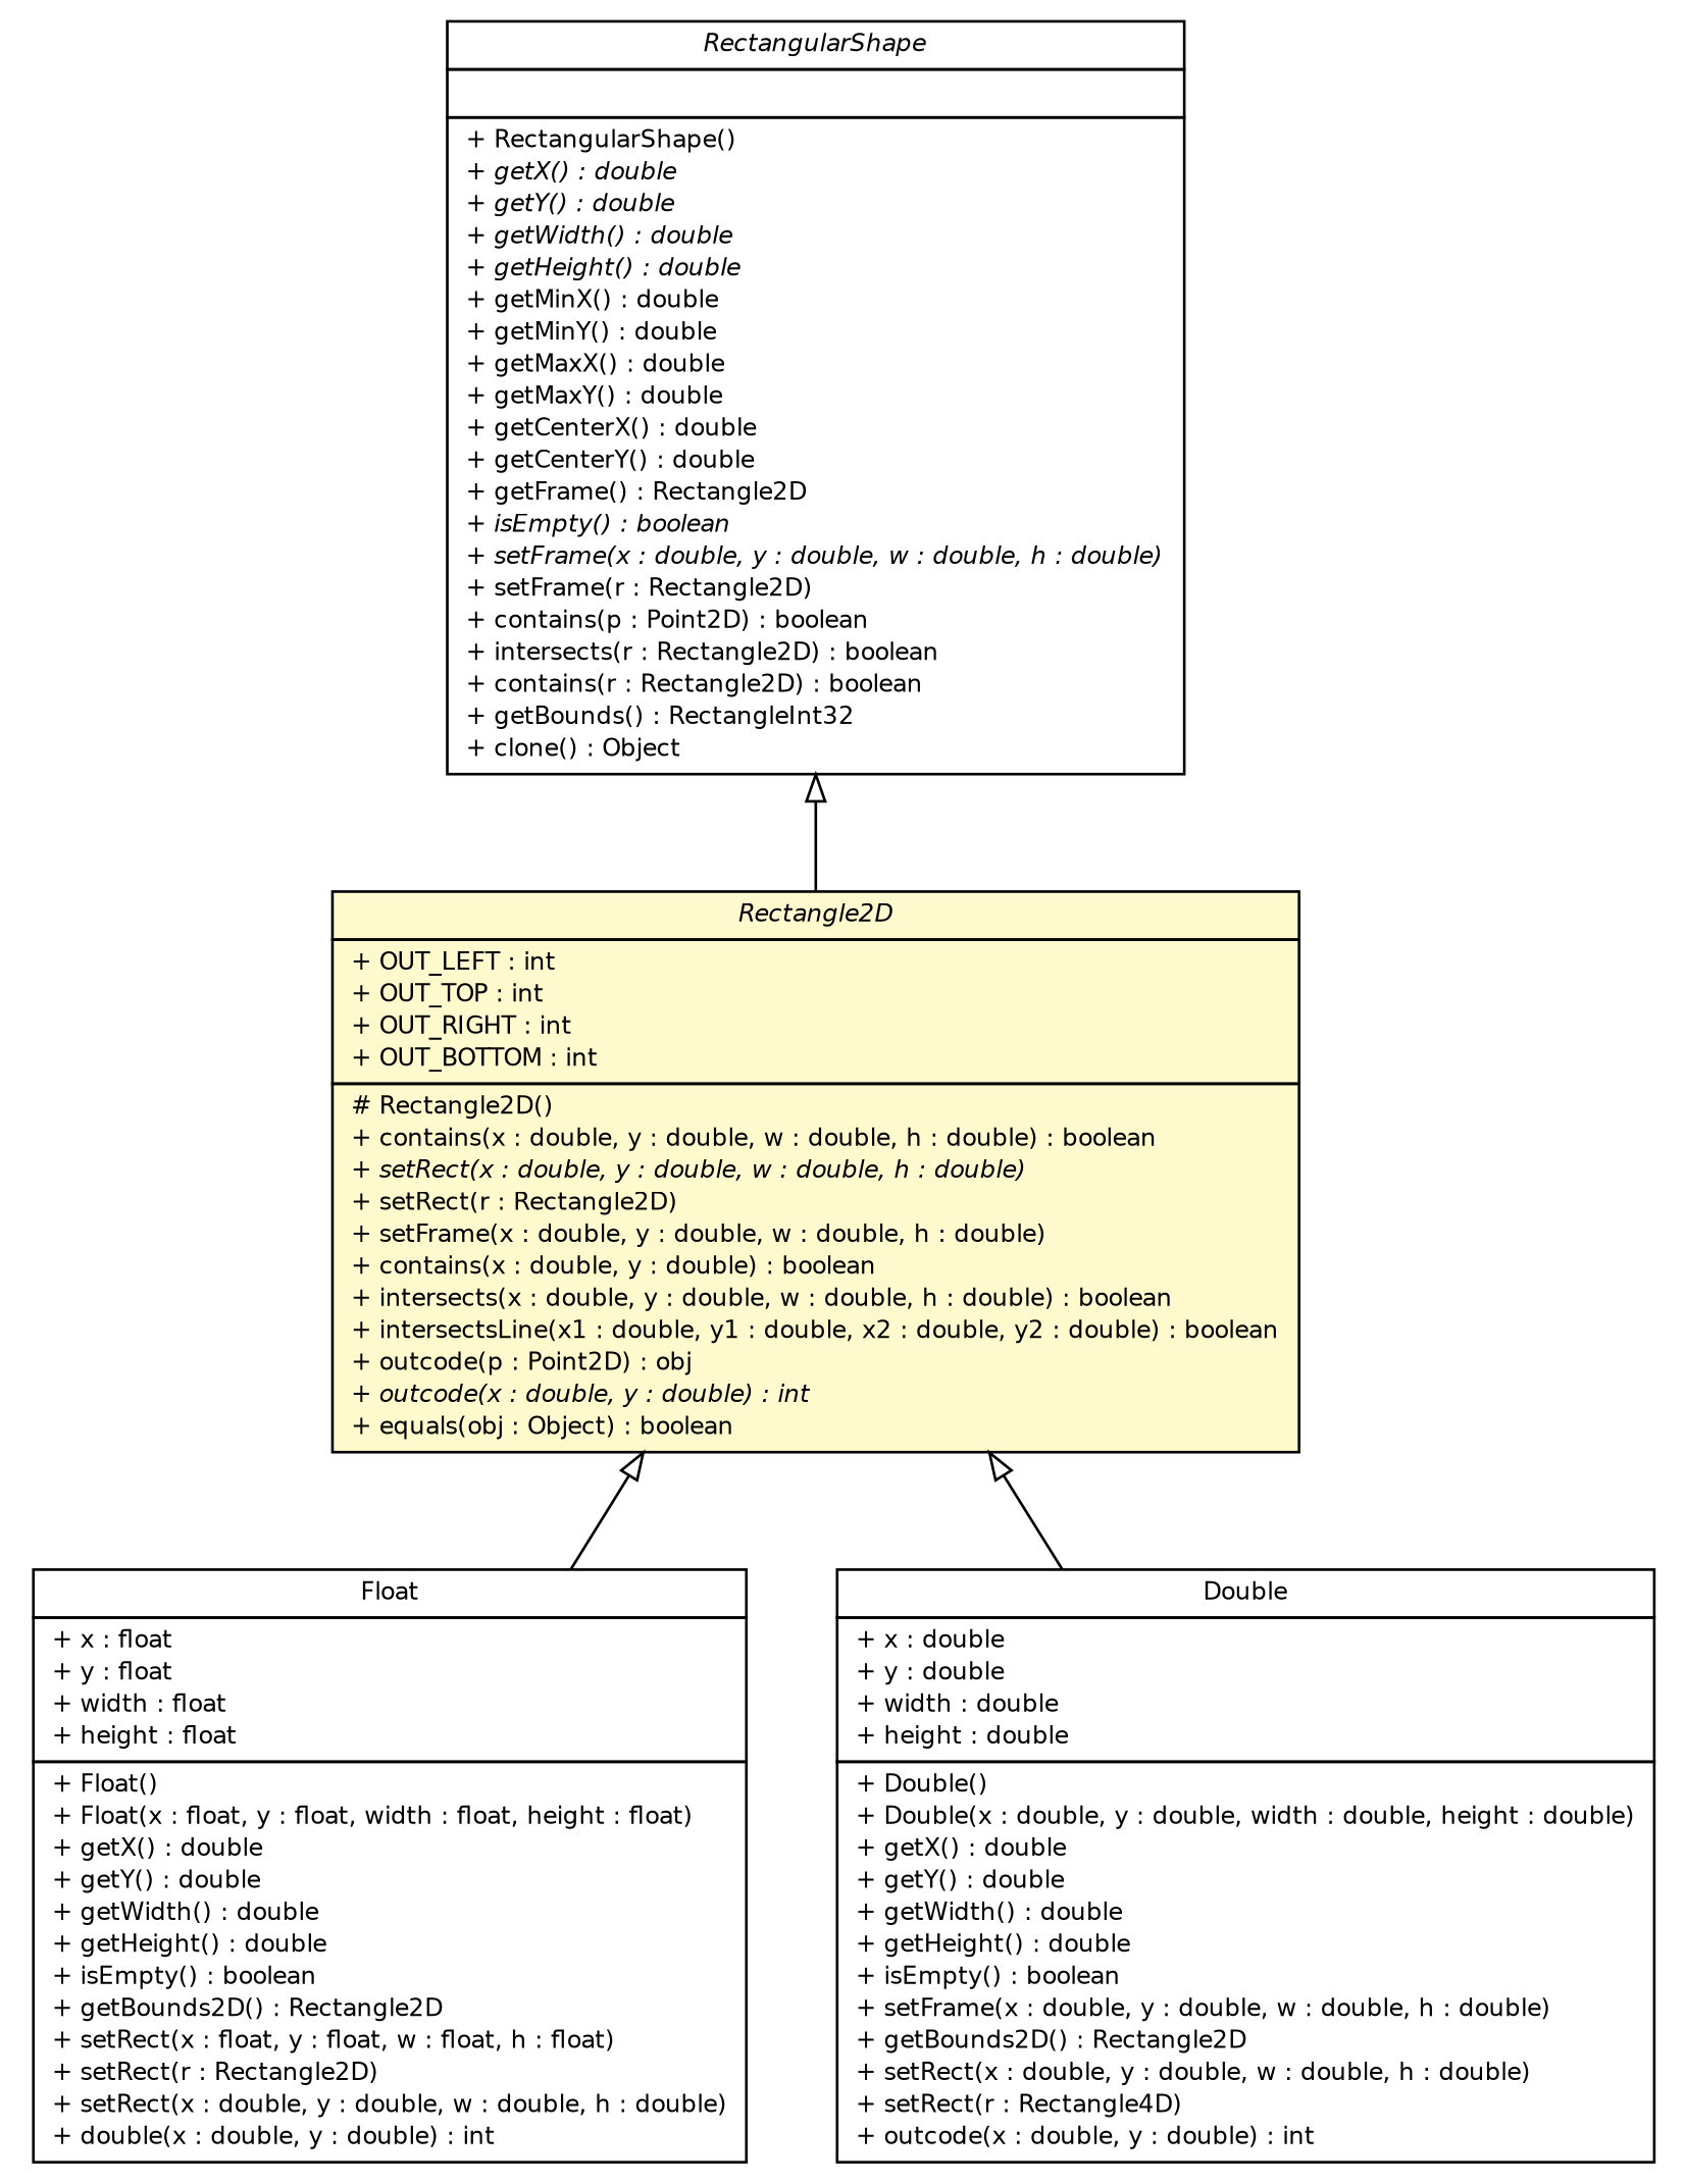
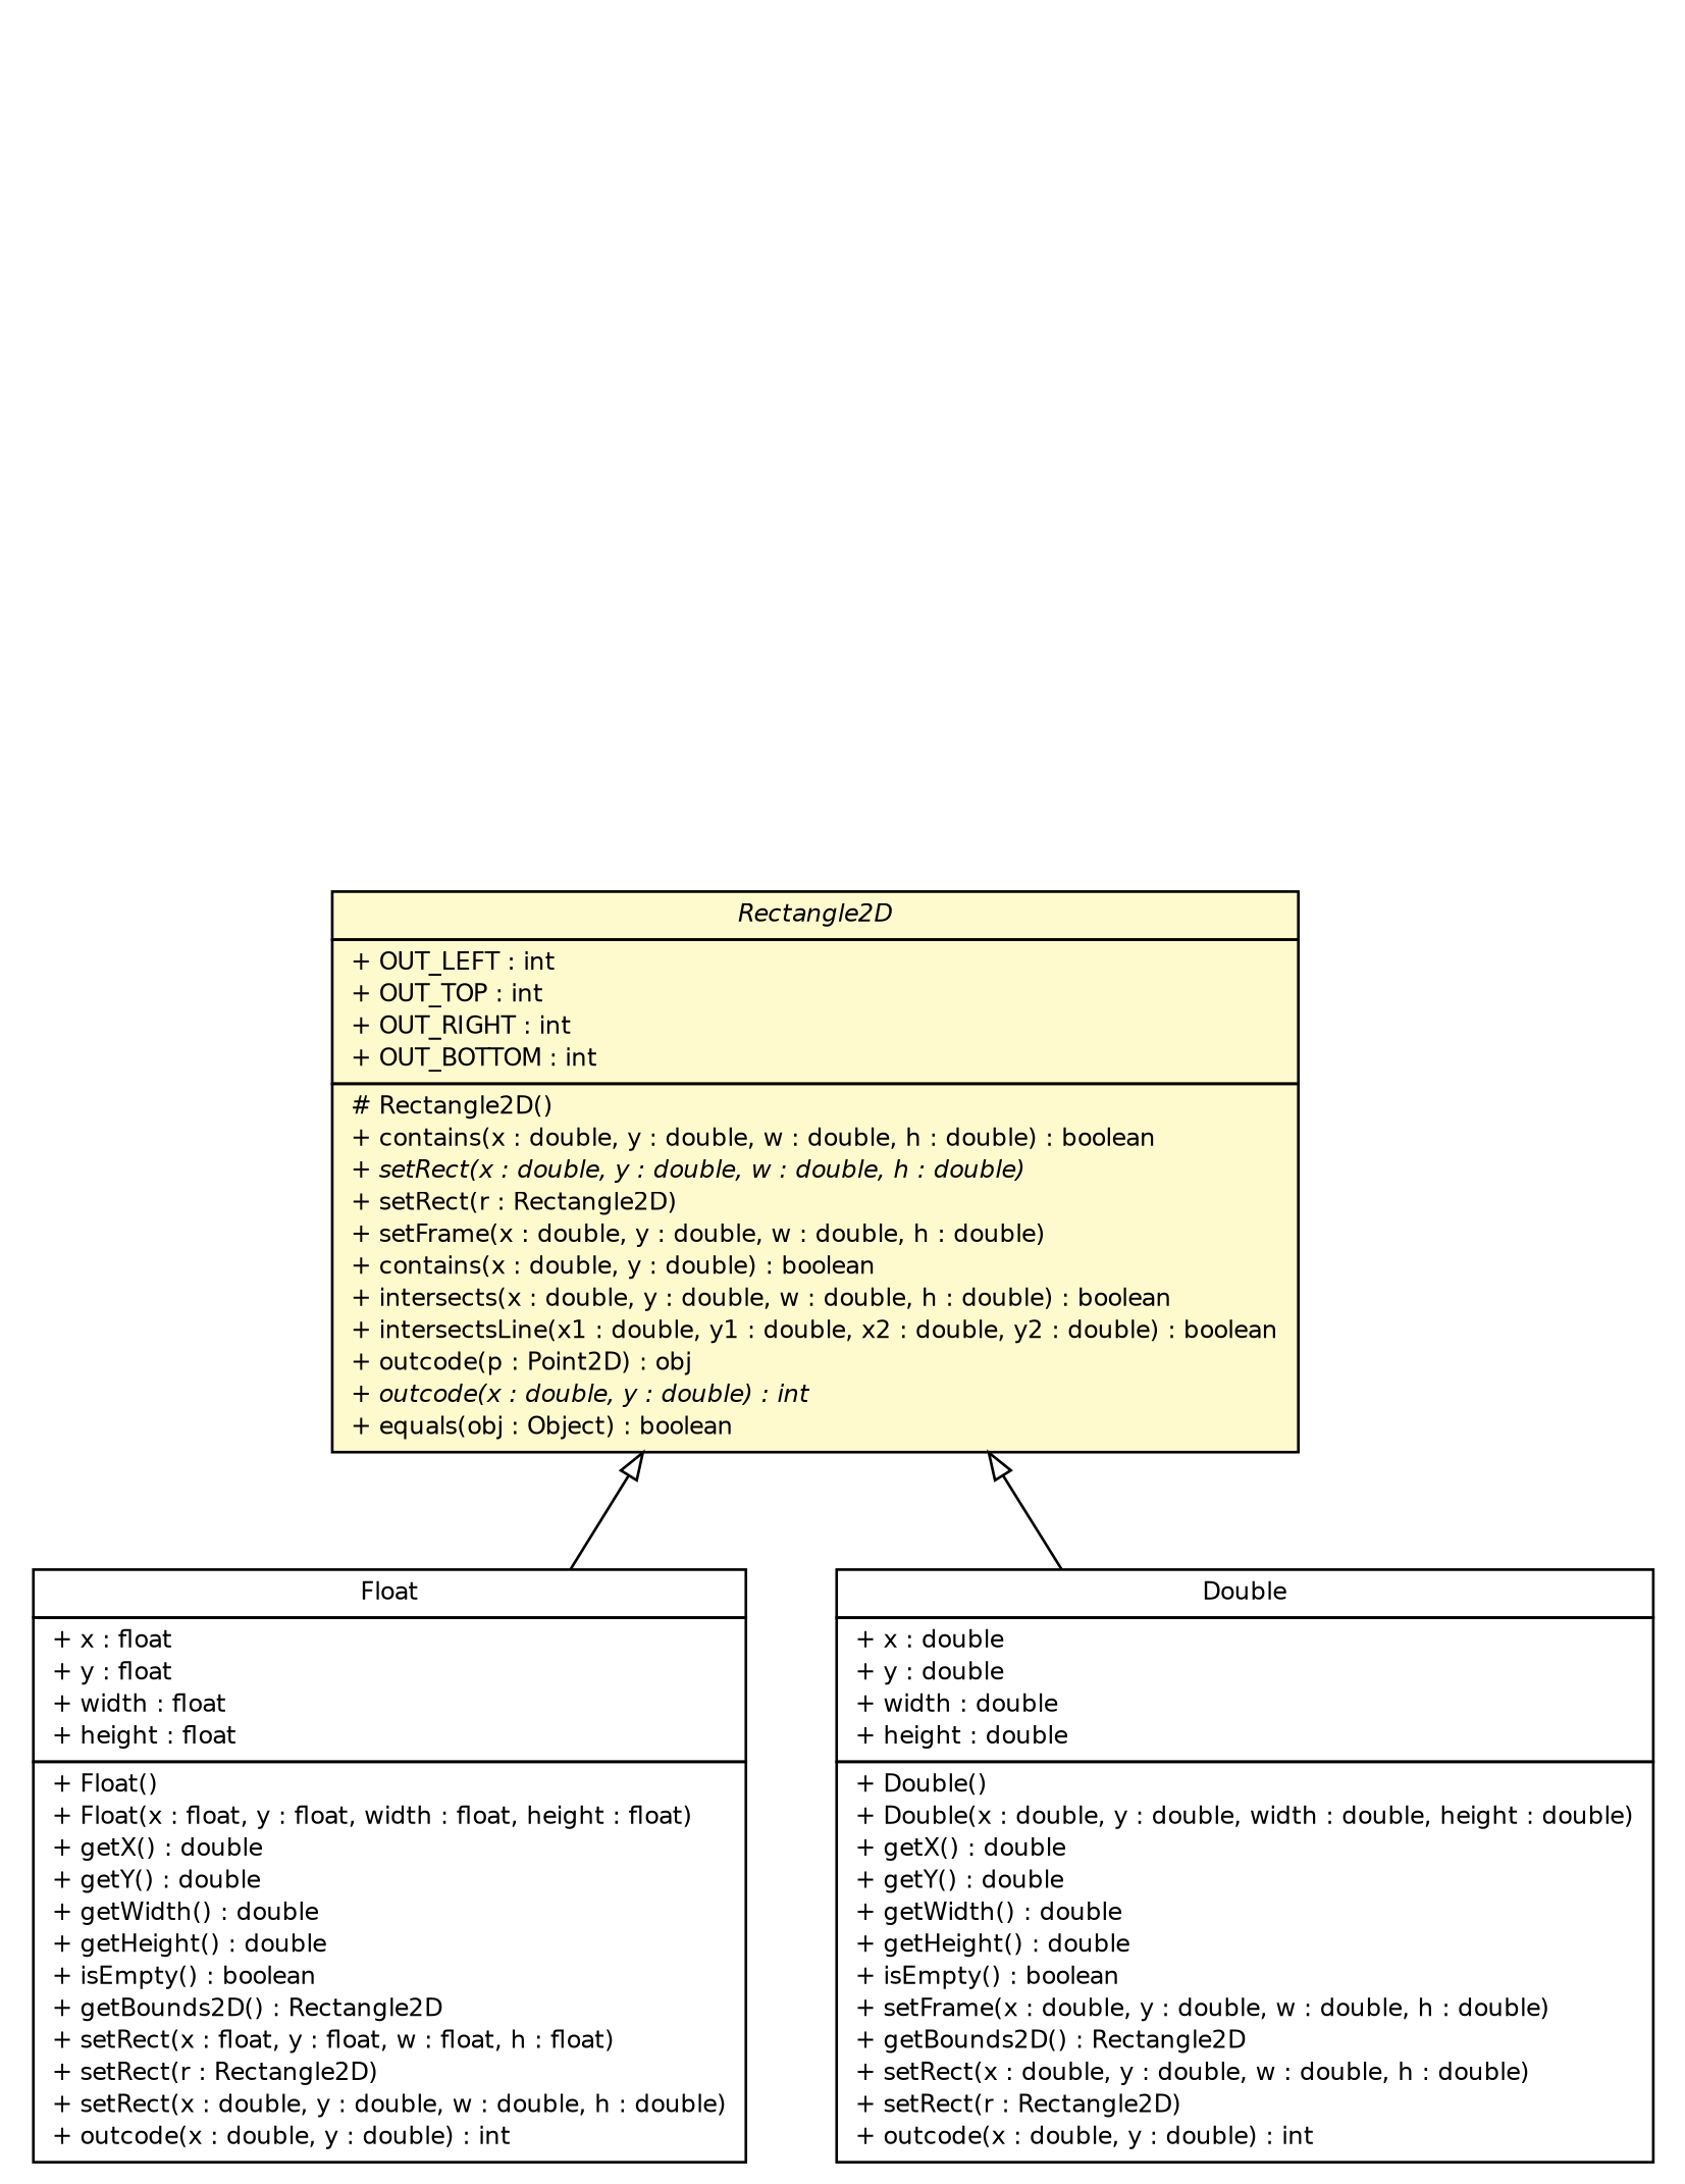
  digraph {
    nodesep=0.25
    ranksep=0.5
    node [fontcolor=black fontname=Helvetica fontsize=9.0 shape=plaintext]
    edge [arrowtail=empty dir=back fontname=Helvetica fontsize=10 headport=p labelfontname=Helvetica labelfontsize=10 tailport=p]
    n1 [label=<<table title="lejos.robotics.geometry.Rectangle2D" border="0" cellborder="1" cellspacing="0" cellpadding="2" port="p" bgcolor="lemonChiffon" href="./Rectangle2D.html"> 		<tr><td><table border="0" cellspacing="0" cellpadding="1"> <tr><td align="center" balign="center"><font face="Helvetica-Oblique"> Rectangle2D </font></td></tr> 		</table></td></tr> 		<tr><td><table border="0" cellspacing="0" cellpadding="1"> <tr><td align="left" balign="left"> + OUT_LEFT : int </td></tr> <tr><td align="left" balign="left"> + OUT_TOP : int </td></tr> <tr><td align="left" balign="left"> + OUT_RIGHT : int </td></tr> <tr><td align="left" balign="left"> + OUT_BOTTOM : int </td></tr> 		</table></td></tr> 		<tr><td><table border="0" cellspacing="0" cellpadding="1"> <tr><td align="left" balign="left"> # Rectangle2D() </td></tr> <tr><td align="left" balign="left"> + contains(x : double, y : double, w : double, h : double) : boolean </td></tr> <tr><td align="left" balign="left"><font face="Helvetica-Oblique" point-size="9.0"> + setRect(x : double, y : double, w : double, h : double) </font></td></tr> <tr><td align="left" balign="left"> + setRect(r : Rectangle2D) </td></tr> <tr><td align="left" balign="left"> + setFrame(x : double, y : double, w : double, h : double) </td></tr> <tr><td align="left" balign="left"> + contains(x : double, y : double) : boolean </td></tr> <tr><td align="left" balign="left"> + intersects(x : double, y : double, w : double, h : double) : boolean </td></tr> <tr><td align="left" balign="left"> + intersectsLine(x1 : double, y1 : double, x2 : double, y2 : double) : boolean </td></tr> <tr><td align="left" balign="left"> + outcode(p : Point2D) : obj </td></tr> <tr><td align="left" balign="left"><font face="Helvetica-Oblique" point-size="9.0"> + outcode(x : double, y : double) : int </font></td></tr> <tr><td align="left" balign="left"> + equals(obj : Object) : boolean </td></tr> 		</table></td></tr> 		</table>>]
-   n2 [label=<<table title="lejos.robotics.geometry.Rectangle2D.Float" border="0" cellborder="1" cellspacing="0" cellpadding="2" port="p" href="./Rectangle2D.Float.html"> 		<tr><td><table border="0" cellspacing="0" cellpadding="1"> <tr><td align="center" balign="center"> Float </td></tr> 		</table></td></tr> 		<tr><td><table border="0" cellspacing="0" cellpadding="1"> <tr><td align="left" balign="left"> + x : float </td></tr> <tr><td align="left" balign="left"> + y : float </td></tr> <tr><td align="left" balign="left"> + width : float </td></tr> <tr><td align="left" balign="left"> + height : float </td></tr> 		</table></td></tr> 		<tr><td><table border="0" cellspacing="0" cellpadding="1"> <tr><td align="left" balign="left"> + Float() </td></tr> <tr><td align="left" balign="left"> + Float(x : float, y : float, width : float, height : float) </td></tr> <tr><td align="left" balign="left"> + getX() : double </td></tr> <tr><td align="left" balign="left"> + getY() : double </td></tr> <tr><td align="left" balign="left"> + getWidth() : double </td></tr> <tr><td align="left" balign="left"> + getHeight() : double </td></tr> <tr><td align="left" balign="left"> + isEmpty() : boolean </td></tr> <tr><td align="left" balign="left"> + getBounds2D() : Rectangle2D </td></tr> <tr><td align="left" balign="left"> + setRect(x : float, y : float, w : float, h : float) </td></tr> <tr><td align="left" balign="left"> + setRect(r : Rectangle2D) </td></tr> <tr><td align="left" balign="left"> + setRect(x : double, y : double, w : double, h : double) </td></tr> <tr><td align="left" balign="left"> + double(x : double, y : double) : int </td></tr> 		</table></td></tr> 		</table>>]
-   n3 [label=<<table title="lejos.robotics.geometry.Rectangle2D.Double" border="0" cellborder="1" cellspacing="0" cellpadding="2" port="p" href="./Rectangle2D.Double.html"> 		<tr><td><table border="0" cellspacing="0" cellpadding="1"> <tr><td align="center" balign="center"> Double </td></tr> 		</table></td></tr> 		<tr><td><table border="0" cellspacing="0" cellpadding="1"> <tr><td align="left" balign="left"> + x : double </td></tr> <tr><td align="left" balign="left"> + y : double </td></tr> <tr><td align="left" balign="left"> + width : double </td></tr> <tr><td align="left" balign="left"> + height : double </td></tr> 		</table></td></tr> 		<tr><td><table border="0" cellspacing="0" cellpadding="1"> <tr><td align="left" balign="left"> + Double() </td></tr> <tr><td align="left" balign="left"> + Double(x : double, y : double, width : double, height : double) </td></tr> <tr><td align="left" balign="left"> + getX() : double </td></tr> <tr><td align="left" balign="left"> + getY() : double </td></tr> <tr><td align="left" balign="left"> + getWidth() : double </td></tr> <tr><td align="left" balign="left"> + getHeight() : double </td></tr> <tr><td align="left" balign="left"> + isEmpty() : boolean </td></tr> <tr><td align="left" balign="left"> + setFrame(x : double, y : double, w : double, h : double) </td></tr> <tr><td align="left" balign="left"> + getBounds2D() : Rectangle2D </td></tr> <tr><td align="left" balign="left"> + setRect(x : double, y : double, w : double, h : double) </td></tr> <tr><td align="left" balign="left"> + setRect(r : Rectangle4D) </td></tr> <tr><td align="left" balign="left"> + outcode(x : double, y : double) : int </td></tr> 		</table></td></tr> 		</table>>]
-   n4 [label=<<table title="lejos.robotics.geometry.RectangularShape" border="0" cellborder="1" cellspacing="0" cellpadding="2" port="p" href="./RectangularShape.html"> 		<tr><td><table border="0" cellspacing="0" cellpadding="1"> <tr><td align="center" balign="center"><font face="Helvetica-Oblique"> RectangularShape </font></td></tr> 		</table></td></tr> 		<tr><td><table border="0" cellspacing="0" cellpadding="1"> <tr><td align="left" balign="left">  </td></tr> 		</table></td></tr> 		<tr><td><table border="0" cellspacing="0" cellpadding="1"> <tr><td align="left" balign="left"> + RectangularShape() </td></tr> <tr><td align="left" balign="left"><font face="Helvetica-Oblique" point-size="9.0"> + getX() : double </font></td></tr> <tr><td align="left" balign="left"><font face="Helvetica-Oblique" point-size="9.0"> + getY() : double </font></td></tr> <tr><td align="left" balign="left"><font face="Helvetica-Oblique" point-size="9.0"> + getWidth() : double </font></td></tr> <tr><td align="left" balign="left"><font face="Helvetica-Oblique" point-size="9.0"> + getHeight() : double </font></td></tr> <tr><td align="left" balign="left"> + getMinX() : double </td></tr> <tr><td align="left" balign="left"> + getMinY() : double </td></tr> <tr><td align="left" balign="left"> + getMaxX() : double </td></tr> <tr><td align="left" balign="left"> + getMaxY() : double </td></tr> <tr><td align="left" balign="left"> + getCenterX() : double </td></tr> <tr><td align="left" balign="left"> + getCenterY() : double </td></tr> <tr><td align="left" balign="left"> + getFrame() : Rectangle2D </td></tr> <tr><td align="left" balign="left"><font face="Helvetica-Oblique" point-size="9.0"> + isEmpty() : boolean </font></td></tr> <tr><td align="left" balign="left"><font face="Helvetica-Oblique" point-size="9.0"> + setFrame(x : double, y : double, w : double, h : double) </font></td></tr> <tr><td align="left" balign="left"> + setFrame(r : Rectangle2D) </td></tr> <tr><td align="left" balign="left"> + contains(p : Point2D) : boolean </td></tr> <tr><td align="left" balign="left"> + intersects(r : Rectangle2D) : boolean </td></tr> <tr><td align="left" balign="left"> + contains(r : Rectangle2D) : boolean </td></tr> <tr><td align="left" balign="left"> + getBounds() : RectangleInt32 </td></tr> <tr><td align="left" balign="left"> + clone() : Object </td></tr> 		</table></td></tr> 		</table>>]
+   n2 [label=<<table title="lejos.robotics.geometry.Rectangle2D.Float" border="0" cellborder="1" cellspacing="0" cellpadding="2" port="p" href="./Rectangle2D.Float.html"> 		<tr><td><table border="0" cellspacing="0" cellpadding="1"> <tr><td align="center" balign="center"> Float </td></tr> 		</table></td></tr> 		<tr><td><table border="0" cellspacing="0" cellpadding="1"> <tr><td align="left" balign="left"> + x : float </td></tr> <tr><td align="left" balign="left"> + y : float </td></tr> <tr><td align="left" balign="left"> + width : float </td></tr> <tr><td align="left" balign="left"> + height : float </td></tr> 		</table></td></tr> 		<tr><td><table border="0" cellspacing="0" cellpadding="1"> <tr><td align="left" balign="left"> + Float() </td></tr> <tr><td align="left" balign="left"> + Float(x : float, y : float, width : float, height : float) </td></tr> <tr><td align="left" balign="left"> + getX() : double </td></tr> <tr><td align="left" balign="left"> + getY() : double </td></tr> <tr><td align="left" balign="left"> + getWidth() : double </td></tr> <tr><td align="left" balign="left"> + getHeight() : double </td></tr> <tr><td align="left" balign="left"> + isEmpty() : boolean </td></tr> <tr><td align="left" balign="left"> + getBounds2D() : Rectangle2D </td></tr> <tr><td align="left" balign="left"> + setRect(x : float, y : float, w : float, h : float) </td></tr> <tr><td align="left" balign="left"> + setRect(r : Rectangle2D) </td></tr> <tr><td align="left" balign="left"> + setRect(x : double, y : double, w : double, h : double) </td></tr> <tr><td align="left" balign="left"> + outcode(x : double, y : double) : int </td></tr> 		</table></td></tr> 		</table>>]
+   n3 [label=<<table title="lejos.robotics.geometry.Rectangle2D.Double" border="0" cellborder="1" cellspacing="0" cellpadding="2" port="p" href="./Rectangle2D.Double.html"> 		<tr><td><table border="0" cellspacing="0" cellpadding="1"> <tr><td align="center" balign="center"> Double </td></tr> 		</table></td></tr> 		<tr><td><table border="0" cellspacing="0" cellpadding="1"> <tr><td align="left" balign="left"> + x : double </td></tr> <tr><td align="left" balign="left"> + y : double </td></tr> <tr><td align="left" balign="left"> + width : double </td></tr> <tr><td align="left" balign="left"> + height : double </td></tr> 		</table></td></tr> 		<tr><td><table border="0" cellspacing="0" cellpadding="1"> <tr><td align="left" balign="left"> + Double() </td></tr> <tr><td align="left" balign="left"> + Double(x : double, y : double, width : double, height : double) </td></tr> <tr><td align="left" balign="left"> + getX() : double </td></tr> <tr><td align="left" balign="left"> + getY() : double </td></tr> <tr><td align="left" balign="left"> + getWidth() : double </td></tr> <tr><td align="left" balign="left"> + getHeight() : double </td></tr> <tr><td align="left" balign="left"> + isEmpty() : boolean </td></tr> <tr><td align="left" balign="left"> + setFrame(x : double, y : double, w : double, h : double) </td></tr> <tr><td align="left" balign="left"> + getBounds2D() : Rectangle2D </td></tr> <tr><td align="left" balign="left"> + setRect(x : double, y : double, w : double, h : double) </td></tr> <tr><td align="left" balign="left"> + setRect(r : Rectangle2D) </td></tr> <tr><td align="left" balign="left"> + outcode(x : double, y : double) : int </td></tr> 		</table></td></tr> 		</table>>]
    n1 -> n2
    n1 -> n3
-   n4 -> n1
  }
